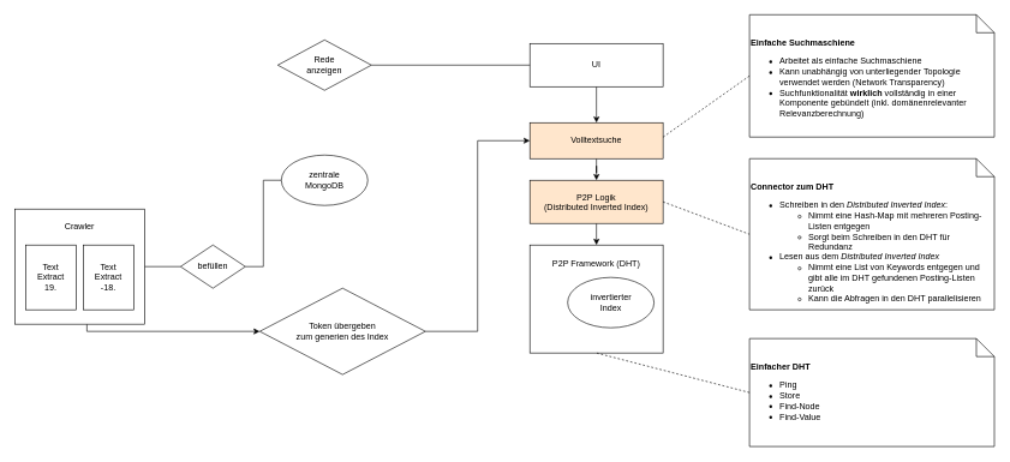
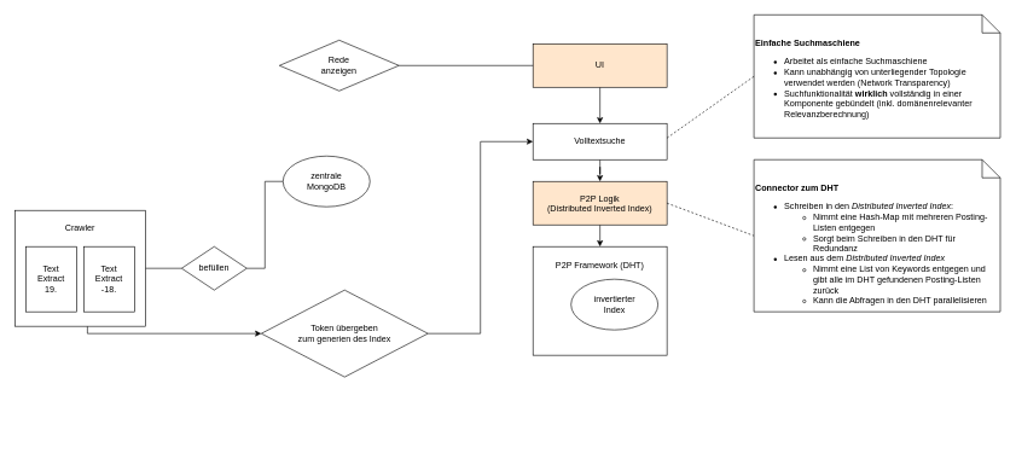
  <mxCell id="0" />
  <mxCell id="1" parent="0" />
  <mxCell id="2" value="&lt;div&gt;&lt;div style=&quot;line-height: 180%&quot; align=&quot;center&quot;&gt;P2P Framework (DHT)&lt;/div&gt;&lt;/div&gt;" style="rounded=0;whiteSpace=wrap;html=1;verticalAlign=top;spacingTop=10;" vertex="1" parent="1"><mxGeometry x="735" y="340" width="185" height="150" as="geometry" /></mxCell>
  <mxCell id="3" value="" style="edgeStyle=orthogonalEdgeStyle;rounded=0;orthogonalLoop=1;jettySize=auto;html=1;" edge="1" parent="1" source="4" target="13"><mxGeometry relative="1" as="geometry" /></mxCell>
- <mxCell id="4" value="&lt;div&gt;Volltextsuche&lt;/div&gt;" style="rounded=0;whiteSpace=wrap;html=1;verticalAlign=top;spacingTop=10;fillColor=#ffe6cc;" parent="1" vertex="1"><mxGeometry x="735" y="170" width="185" height="50" as="geometry" /></mxCell>
+ <mxCell id="4" value="&lt;div&gt;Volltextsuche&lt;/div&gt;" style="rounded=0;whiteSpace=wrap;html=1;verticalAlign=top;spacingTop=10;" parent="1" vertex="1"><mxGeometry x="735" y="170" width="185" height="50" as="geometry" /></mxCell>
  <mxCell id="5" value="" style="edgeStyle=orthogonalEdgeStyle;rounded=0;orthogonalLoop=1;jettySize=auto;html=1;endArrow=none;endFill=0;" parent="1" source="7" target="11" edge="1"><mxGeometry relative="1" as="geometry" /></mxCell>
  <mxCell id="6" style="edgeStyle=orthogonalEdgeStyle;rounded=0;orthogonalLoop=1;jettySize=auto;html=1;entryX=0;entryY=0.5;entryDx=0;entryDy=0;" parent="1" source="7" target="21" edge="1"><mxGeometry relative="1" as="geometry"><Array as="points"><mxPoint x="120" y="460" /></Array></mxGeometry></mxCell>
  <mxCell id="7" value="Crawler&lt;div style=&quot;text-align: justify&quot;&gt;&lt;/div&gt;" style="rounded=0;whiteSpace=wrap;html=1;verticalAlign=top;spacingTop=10;" parent="1" vertex="1"><mxGeometry x="20" y="290" width="180" height="160" as="geometry" /></mxCell>
  <mxCell id="8" value="Text&lt;br&gt;Extract&lt;br&gt;19." style="rounded=0;whiteSpace=wrap;html=1;" parent="1" vertex="1"><mxGeometry x="35" y="340" width="70" height="90" as="geometry" /></mxCell>
  <mxCell id="9" value="Text&lt;br&gt;Extract&lt;br&gt;-18." style="rounded=0;whiteSpace=wrap;html=1;" parent="1" vertex="1"><mxGeometry x="115" y="340" width="70" height="90" as="geometry" /></mxCell>
  <mxCell id="10" value="" style="edgeStyle=orthogonalEdgeStyle;rounded=0;orthogonalLoop=1;jettySize=auto;html=1;endArrow=none;endFill=0;entryX=0;entryY=0.5;entryDx=0;entryDy=0;" parent="1" source="11" target="14" edge="1"><mxGeometry relative="1" as="geometry"><mxPoint x="390" y="370" as="targetPoint" /></mxGeometry></mxCell>
  <mxCell id="11" value="befüllen" style="rhombus;whiteSpace=wrap;html=1;" parent="1" vertex="1"><mxGeometry x="250" y="340" width="90" height="60" as="geometry" /></mxCell>
  <mxCell id="12" style="edgeStyle=orthogonalEdgeStyle;rounded=0;orthogonalLoop=1;jettySize=auto;html=1;exitX=0.5;exitY=1;exitDx=0;exitDy=0;entryX=0.5;entryY=0;entryDx=0;entryDy=0;" edge="1" parent="1" source="13" target="2"><mxGeometry relative="1" as="geometry" /></mxCell>
  <mxCell id="13" value="&lt;div&gt;P2P Logik &lt;br&gt;&lt;/div&gt;&lt;div&gt;(Distributed Inverted Index)&lt;/div&gt;" style="rounded=0;whiteSpace=wrap;html=1;verticalAlign=top;spacingTop=10;fillColor=#ffe6cc;" parent="1" vertex="1"><mxGeometry x="735" y="250" width="185" height="60" as="geometry" /></mxCell>
  <mxCell id="14" value="zentrale&lt;br&gt;MongoDB" style="ellipse;whiteSpace=wrap;html=1;" parent="1" vertex="1"><mxGeometry x="390" y="215" width="120" height="70" as="geometry" /></mxCell>
  <mxCell id="15" value="invertierter&lt;br&gt;Index" style="ellipse;whiteSpace=wrap;html=1;" parent="1" vertex="1"><mxGeometry x="787.5" y="385" width="120" height="70" as="geometry" /></mxCell>
  <mxCell id="16" value="" style="edgeStyle=orthogonalEdgeStyle;rounded=0;orthogonalLoop=1;jettySize=auto;html=1;" edge="1" parent="1" source="17" target="4"><mxGeometry relative="1" as="geometry" /></mxCell>
- <mxCell id="17" value="UI" style="rounded=0;whiteSpace=wrap;html=1;" parent="1" vertex="1"><mxGeometry x="735" y="60" width="185" height="60" as="geometry" /></mxCell>
+ <mxCell id="17" value="UI" style="rounded=0;whiteSpace=wrap;html=1;fillColor=#ffe6cc;" parent="1" vertex="1"><mxGeometry x="735" y="60" width="185" height="60" as="geometry" /></mxCell>
  <mxCell id="18" style="edgeStyle=orthogonalEdgeStyle;rounded=0;orthogonalLoop=1;jettySize=auto;html=1;endArrow=none;endFill=0;" parent="1" source="19" target="17" edge="1"><mxGeometry relative="1" as="geometry" /></mxCell>
- <mxCell id="19" value="Rede&lt;br&gt;anzeigen" style="rhombus;whiteSpace=wrap;html=1;" parent="1" vertex="1"><mxGeometry x="385" y="55" width="130" height="70" as="geometry" /></mxCell>
+ <mxCell id="19" value="Rede&lt;br&gt;anzeigen" style="rhombus;whiteSpace=wrap;html=1;" parent="1" vertex="1"><mxGeometry x="385" y="55" width="165" height="70" as="geometry" /></mxCell>
  <mxCell id="20" style="edgeStyle=orthogonalEdgeStyle;rounded=0;orthogonalLoop=1;jettySize=auto;html=1;entryX=0;entryY=0.5;entryDx=0;entryDy=0;" parent="1" source="21" target="4" edge="1"><mxGeometry relative="1" as="geometry"><mxPoint x="650" y="340" as="targetPoint" /></mxGeometry></mxCell>
  <mxCell id="21" value="Token übergeben&lt;br&gt;zum generien des Index" style="rhombus;whiteSpace=wrap;html=1;" parent="1" vertex="1"><mxGeometry x="360" y="400" width="230" height="120" as="geometry" /></mxCell>
- <mxCell id="22" value="&lt;div&gt;&lt;b&gt;Einfacher DHT&lt;/b&gt;&lt;/div&gt;&lt;div&gt;&lt;ul&gt;&lt;li&gt;Ping&lt;/li&gt;&lt;li&gt;Store&lt;/li&gt;&lt;li&gt;Find-Node&lt;/li&gt;&lt;li&gt;Find-Value&lt;br&gt;&lt;/li&gt;&lt;/ul&gt;&lt;/div&gt;" style="shape=note2;boundedLbl=1;whiteSpace=wrap;html=1;size=25;verticalAlign=top;align=left;" vertex="1" parent="1"><mxGeometry x="1040" y="470" width="340" height="150" as="geometry" /></mxCell>
  <mxCell id="23" value="" style="endArrow=none;dashed=1;html=1;exitX=1;exitY=0.5;exitDx=0;exitDy=0;entryX=0;entryY=0.5;entryDx=0;entryDy=0;entryPerimeter=0;" edge="1" parent="1" source="13" target="25"><mxGeometry width="50" height="50" relative="1" as="geometry"><mxPoint x="930" y="280" as="sourcePoint" /><mxPoint x="990" y="285" as="targetPoint" /></mxGeometry></mxCell>
- <mxCell id="24" value="" style="endArrow=none;dashed=1;html=1;entryX=0.5;entryY=1;entryDx=0;entryDy=0;exitX=0;exitY=0.5;exitDx=0;exitDy=0;exitPerimeter=0;" edge="1" parent="1" source="22" target="2"><mxGeometry width="50" height="50" relative="1" as="geometry"><mxPoint x="987" y="550" as="sourcePoint" /><mxPoint x="810" y="570" as="targetPoint" /></mxGeometry></mxCell>
  <mxCell id="25" value="&lt;div&gt;&lt;b&gt;Connector zum DHT&lt;/b&gt;&lt;/div&gt;&lt;div&gt;&lt;ul&gt;&lt;li&gt;Schreiben in den &lt;i&gt;Distributed Inverted Index&lt;/i&gt;:&lt;br&gt;&lt;/li&gt;&lt;ul&gt;&lt;li&gt;Nimmt eine Hash-Map mit mehreren Posting-Listen entgegen&lt;/li&gt;&lt;li&gt;Sorgt beim Schreiben in den DHT für Redundanz&lt;br&gt;&lt;/li&gt;&lt;/ul&gt;&lt;li&gt;Lesen aus dem &lt;i&gt;Distributed Inverted Index&lt;/i&gt;&lt;/li&gt;&lt;ul&gt;&lt;li&gt;Nimmt eine List von Keywords entgegen und gibt alle im DHT gefundenen Posting-Listen zurück&lt;/li&gt;&lt;li&gt;Kann die Abfragen in den DHT parallelisieren&lt;br&gt;&lt;/li&gt;&lt;/ul&gt;&lt;/ul&gt;&lt;/div&gt;" style="shape=note2;boundedLbl=1;whiteSpace=wrap;html=1;size=25;verticalAlign=top;align=left;" vertex="1" parent="1"><mxGeometry x="1040" y="220" width="340" height="210" as="geometry" /></mxCell>
  <mxCell id="26" value="&lt;div&gt;&lt;b&gt;Einfache Suchmaschiene&lt;br&gt;&lt;/b&gt;&lt;/div&gt;&lt;div&gt;&lt;ul&gt;&lt;li&gt;Arbeitet als einfache Suchmaschiene&lt;/li&gt;&lt;li&gt;Kann unabhängig von unterliegender Topologie verwendet werden (Network Transparency)&lt;/li&gt;&lt;li&gt;Suchfunktionalität &lt;b&gt;wirklich&lt;/b&gt; vollständig in einer Komponente gebündelt (inkl. domänenrelevanter Relevanzberechnung)&lt;br&gt;&lt;/li&gt;&lt;/ul&gt;&lt;/div&gt;" style="shape=note2;boundedLbl=1;whiteSpace=wrap;html=1;size=25;verticalAlign=top;align=left;" vertex="1" parent="1"><mxGeometry x="1040" y="20" width="340" height="170" as="geometry" /></mxCell>
  <mxCell id="27" value="" style="endArrow=none;dashed=1;html=1;exitX=1;exitY=0.5;exitDx=0;exitDy=0;entryX=0;entryY=0.5;entryDx=0;entryDy=0;entryPerimeter=0;" edge="1" parent="1" target="26"><mxGeometry width="50" height="50" relative="1" as="geometry"><mxPoint x="920" y="190" as="sourcePoint" /><mxPoint x="990" y="195" as="targetPoint" /></mxGeometry></mxCell>
